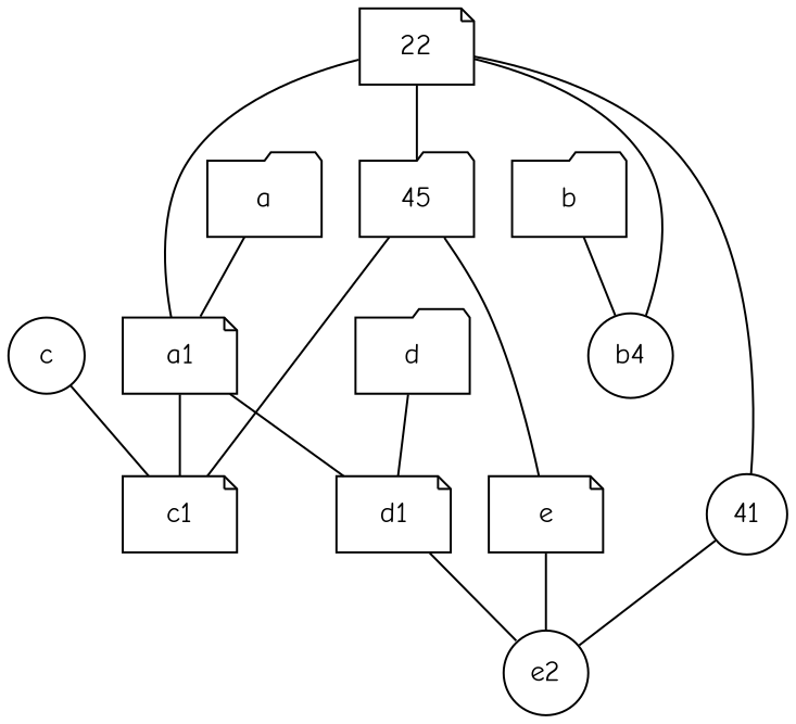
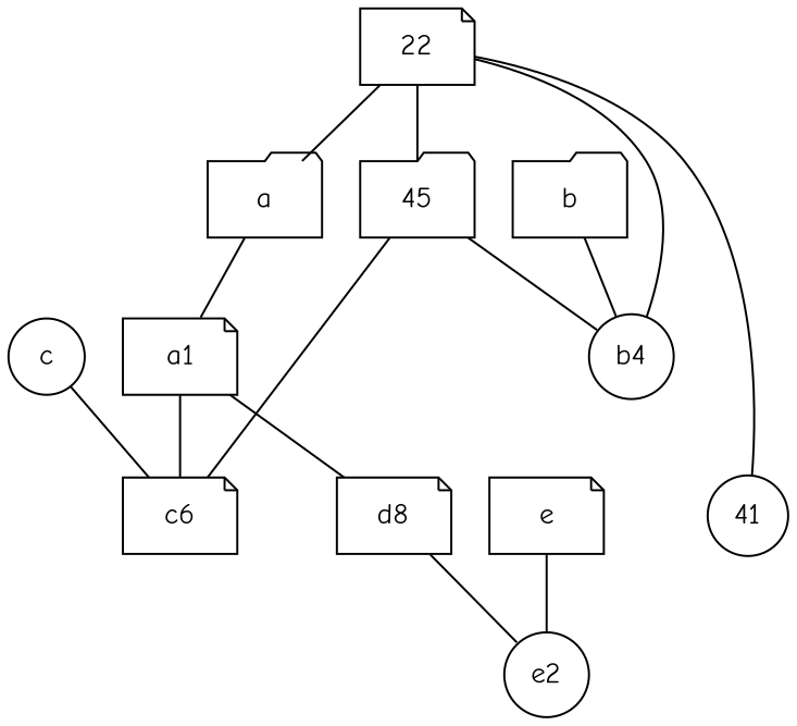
  graph {
    fontname="Comic Neue"
    node [fontname="Comic Neue" labelfontsize=50 shape=note]
    edge [fontname="Comic Neue"]
    n1 [label=b4 shape=circle]
    b [shape=folder]
    n3 [label=e2 shape=circle]
-   d1
+   d1 [label=d8]
    a [shape=folder]
    a1
-   c1
+   c1 [label=c6]
    41 [shape=circle]
    45 [shape=folder]
-   d [shape=folder]
    e
    c [shape=circle]
    22
    b -- n1
    d1 -- n3
    a -- a1
    a1 -- d1
    a1 -- c1
-   41 -- n3
-   45 -- e
+   45 -- n1
    45 -- c1
-   d -- d1
    e -- n3
    c -- c1
    22 -- n1
-   22 -- a1
+   22 -- a
    22 -- 41
    22 -- 45
  }
